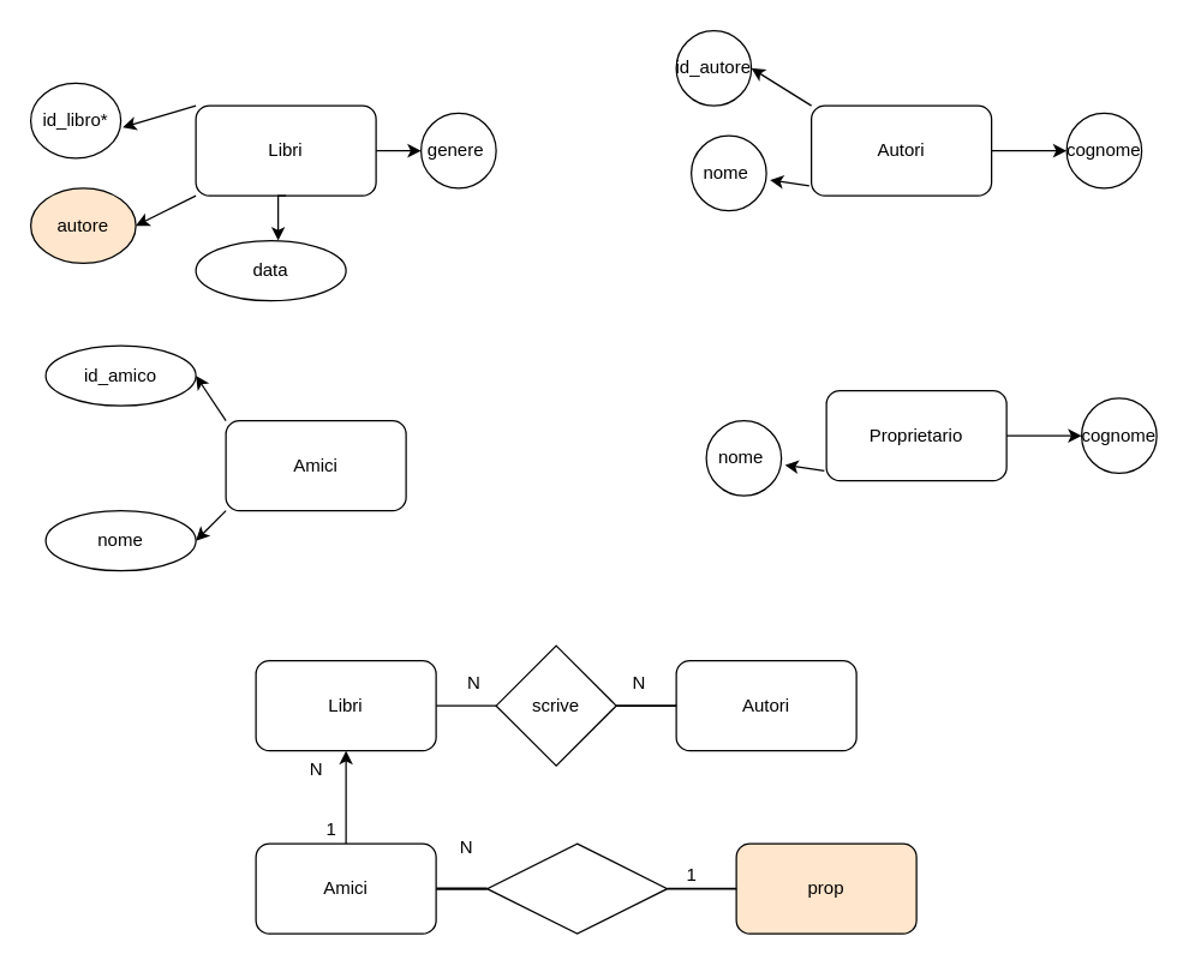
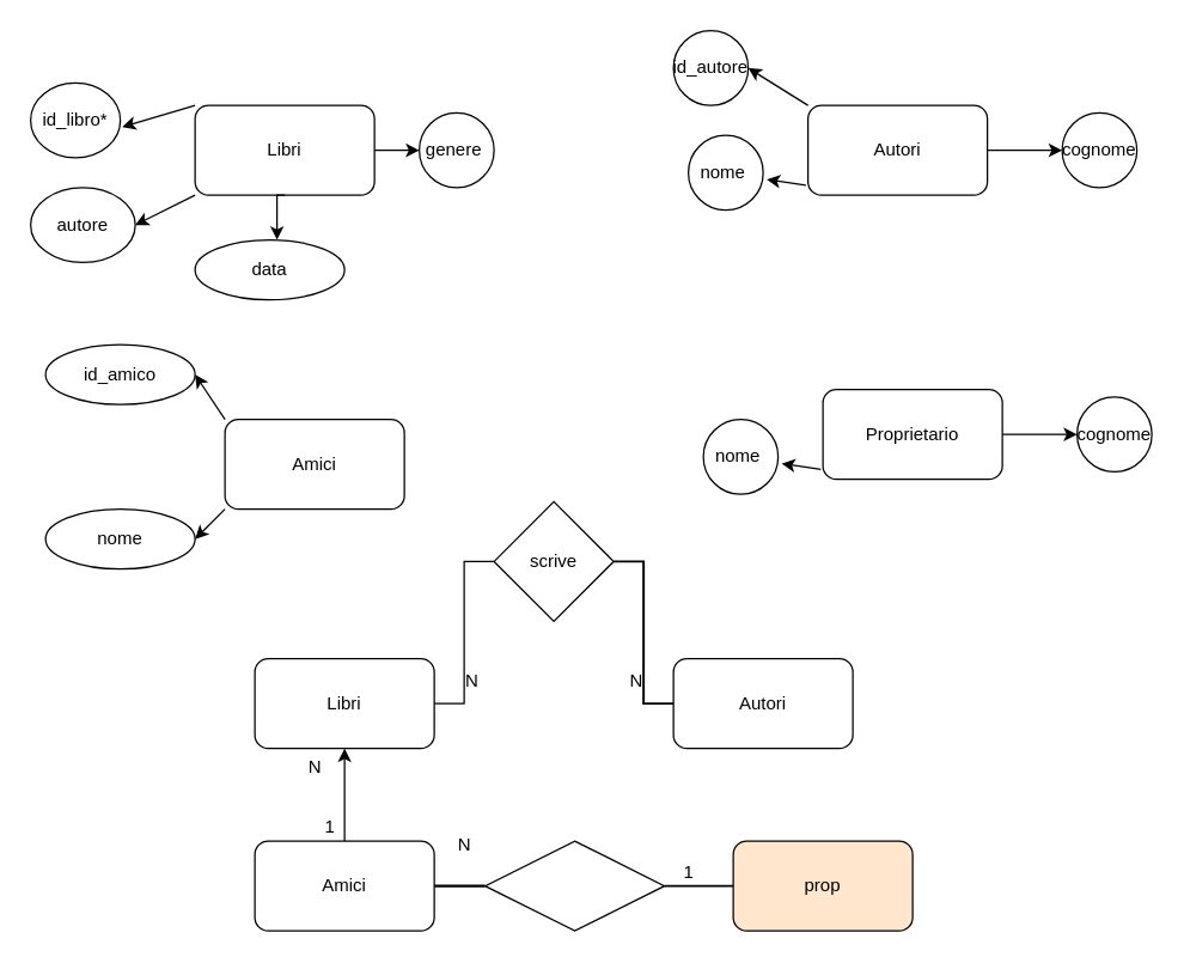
  <mxCell id="0" />
  <mxCell id="1" parent="0" />
  <mxCell id="2" style="rounded=0;orthogonalLoop=1;jettySize=auto;html=1;exitX=0;exitY=1;exitDx=0;exitDy=0;entryX=1;entryY=0.5;entryDx=0;entryDy=0;" edge="1" parent="1" source="4" target="6"><mxGeometry relative="1" as="geometry" /></mxCell>
  <mxCell id="3" style="edgeStyle=orthogonalEdgeStyle;rounded=0;orthogonalLoop=1;jettySize=auto;html=1;exitX=1;exitY=0.5;exitDx=0;exitDy=0;entryX=0;entryY=0.5;entryDx=0;entryDy=0;" edge="1" parent="1" source="4" target="7"><mxGeometry relative="1" as="geometry" /></mxCell>
  <mxCell id="4" value="Libri" style="rounded=1;whiteSpace=wrap;html=1;" vertex="1" parent="1"><mxGeometry x="130" y="70" width="120" height="60" as="geometry" /></mxCell>
  <mxCell id="5" value="id_libro*" style="ellipse;whiteSpace=wrap;html=1;" vertex="1" parent="1"><mxGeometry x="20" y="55" width="60" height="50" as="geometry" /></mxCell>
- <mxCell id="6" value="autore" style="ellipse;whiteSpace=wrap;html=1;fillColor=#ffe6cc;" vertex="1" parent="1"><mxGeometry x="20" y="125" width="70" height="50" as="geometry" /></mxCell>
+ <mxCell id="6" value="autore" style="ellipse;whiteSpace=wrap;html=1;" vertex="1" parent="1"><mxGeometry x="20" y="125" width="70" height="50" as="geometry" /></mxCell>
  <mxCell id="7" value="genere&amp;nbsp;" style="ellipse;whiteSpace=wrap;html=1;" vertex="1" parent="1"><mxGeometry x="280" y="75" width="50" height="50" as="geometry" /></mxCell>
  <mxCell id="8" style="rounded=0;orthogonalLoop=1;jettySize=auto;html=1;exitX=0;exitY=0;exitDx=0;exitDy=0;entryX=1.022;entryY=0.589;entryDx=0;entryDy=0;entryPerimeter=0;" edge="1" parent="1" source="4" target="5"><mxGeometry relative="1" as="geometry" /></mxCell>
  <mxCell id="9" style="rounded=0;orthogonalLoop=1;jettySize=auto;html=1;exitX=0;exitY=0;exitDx=0;exitDy=0;entryX=1;entryY=0.5;entryDx=0;entryDy=0;" edge="1" parent="1" source="11" target="14"><mxGeometry relative="1" as="geometry" /></mxCell>
  <mxCell id="10" style="edgeStyle=orthogonalEdgeStyle;rounded=0;orthogonalLoop=1;jettySize=auto;html=1;exitX=1;exitY=0.5;exitDx=0;exitDy=0;" edge="1" parent="1" source="11" target="12"><mxGeometry relative="1" as="geometry" /></mxCell>
  <mxCell id="11" value="Autori" style="rounded=1;whiteSpace=wrap;html=1;" vertex="1" parent="1"><mxGeometry x="540" y="70" width="120" height="60" as="geometry" /></mxCell>
  <mxCell id="12" value="cognome" style="ellipse;whiteSpace=wrap;html=1;" vertex="1" parent="1"><mxGeometry x="710" y="75" width="50" height="50" as="geometry" /></mxCell>
  <mxCell id="13" value="nome&amp;nbsp;" style="ellipse;whiteSpace=wrap;html=1;" vertex="1" parent="1"><mxGeometry x="460" y="90" width="50" height="50" as="geometry" /></mxCell>
  <mxCell id="14" value="id_autore" style="ellipse;whiteSpace=wrap;html=1;" vertex="1" parent="1"><mxGeometry x="450" y="20" width="50" height="50" as="geometry" /></mxCell>
  <mxCell id="15" style="rounded=0;orthogonalLoop=1;jettySize=auto;html=1;exitX=-0.012;exitY=0.889;exitDx=0;exitDy=0;entryX=1.047;entryY=0.591;entryDx=0;entryDy=0;entryPerimeter=0;exitPerimeter=0;" edge="1" parent="1" source="11" target="13"><mxGeometry relative="1" as="geometry" /></mxCell>
  <mxCell id="16" style="rounded=0;orthogonalLoop=1;jettySize=auto;html=1;exitX=0;exitY=0;exitDx=0;exitDy=0;entryX=1;entryY=0.5;entryDx=0;entryDy=0;" edge="1" parent="1" source="18" target="19"><mxGeometry relative="1" as="geometry" /></mxCell>
  <mxCell id="17" style="rounded=0;orthogonalLoop=1;jettySize=auto;html=1;exitX=0;exitY=1;exitDx=0;exitDy=0;entryX=1;entryY=0.5;entryDx=0;entryDy=0;" edge="1" parent="1" source="18" target="20"><mxGeometry relative="1" as="geometry" /></mxCell>
  <mxCell id="18" value="Amici" style="rounded=1;whiteSpace=wrap;html=1;" vertex="1" parent="1"><mxGeometry x="150" y="280" width="120" height="60" as="geometry" /></mxCell>
  <mxCell id="19" value="id_amico" style="ellipse;whiteSpace=wrap;html=1;align=center;" vertex="1" parent="1"><mxGeometry x="30" y="230" width="100" height="40" as="geometry" /></mxCell>
  <mxCell id="20" value="nome" style="ellipse;whiteSpace=wrap;html=1;align=center;" vertex="1" parent="1"><mxGeometry x="30" y="340" width="100" height="40" as="geometry" /></mxCell>
  <mxCell id="21" value="data" style="ellipse;whiteSpace=wrap;html=1;align=center;" vertex="1" parent="1"><mxGeometry x="130" y="160" width="100" height="40" as="geometry" /></mxCell>
  <mxCell id="22" style="edgeStyle=orthogonalEdgeStyle;rounded=0;orthogonalLoop=1;jettySize=auto;html=1;exitX=0.5;exitY=1;exitDx=0;exitDy=0;entryX=0.548;entryY=-0.003;entryDx=0;entryDy=0;entryPerimeter=0;" edge="1" parent="1" source="4" target="21"><mxGeometry relative="1" as="geometry" /></mxCell>
  <mxCell id="23" style="edgeStyle=orthogonalEdgeStyle;rounded=0;orthogonalLoop=1;jettySize=auto;html=1;exitX=1;exitY=0.5;exitDx=0;exitDy=0;entryX=0;entryY=0.5;entryDx=0;entryDy=0;shape=link;width=0;" edge="1" parent="1" source="24" target="29"><mxGeometry relative="1" as="geometry" /></mxCell>
  <mxCell id="24" value="Libri" style="rounded=1;whiteSpace=wrap;html=1;" vertex="1" parent="1"><mxGeometry x="170" y="440" width="120" height="60" as="geometry" /></mxCell>
  <mxCell id="25" value="Autori" style="rounded=1;whiteSpace=wrap;html=1;" vertex="1" parent="1"><mxGeometry x="450" y="440" width="120" height="60" as="geometry" /></mxCell>
  <mxCell id="26" value="N" style="text;html=1;align=center;verticalAlign=middle;resizable=0;points=[];autosize=1;strokeColor=none;fillColor=none;" vertex="1" parent="1"><mxGeometry x="300" y="440" width="30" height="30" as="geometry" /></mxCell>
  <mxCell id="27" value="N" style="text;html=1;align=center;verticalAlign=middle;resizable=0;points=[];autosize=1;strokeColor=none;fillColor=none;" vertex="1" parent="1"><mxGeometry x="410" y="440" width="30" height="30" as="geometry" /></mxCell>
  <mxCell id="28" style="edgeStyle=orthogonalEdgeStyle;rounded=0;orthogonalLoop=1;jettySize=auto;html=1;exitX=1;exitY=0.5;exitDx=0;exitDy=0;entryX=0;entryY=0.5;entryDx=0;entryDy=0;shape=link;width=0.556;" edge="1" parent="1" source="29" target="25"><mxGeometry relative="1" as="geometry" /></mxCell>
- <mxCell id="29" value="scrive" style="rhombus;whiteSpace=wrap;html=1;" vertex="1" parent="1"><mxGeometry x="330" y="430" width="80" height="80" as="geometry" /></mxCell>
+ <mxCell id="29" value="scrive" style="rhombus;whiteSpace=wrap;html=1;" vertex="1" parent="1"><mxGeometry x="330" y="335" width="80" height="80" as="geometry" /></mxCell>
  <mxCell id="30" style="edgeStyle=orthogonalEdgeStyle;rounded=0;orthogonalLoop=1;jettySize=auto;html=1;exitX=1;exitY=0.5;exitDx=0;exitDy=0;" edge="1" parent="1" source="31" target="32"><mxGeometry relative="1" as="geometry" /></mxCell>
  <mxCell id="31" value="Proprietario" style="rounded=1;whiteSpace=wrap;html=1;" vertex="1" parent="1"><mxGeometry x="550" y="260" width="120" height="60" as="geometry" /></mxCell>
  <mxCell id="32" value="cognome" style="ellipse;whiteSpace=wrap;html=1;" vertex="1" parent="1"><mxGeometry x="720" y="265" width="50" height="50" as="geometry" /></mxCell>
  <mxCell id="33" value="nome&amp;nbsp;" style="ellipse;whiteSpace=wrap;html=1;" vertex="1" parent="1"><mxGeometry x="470" y="280" width="50" height="50" as="geometry" /></mxCell>
  <mxCell id="34" style="rounded=0;orthogonalLoop=1;jettySize=auto;html=1;exitX=-0.012;exitY=0.889;exitDx=0;exitDy=0;entryX=1.047;entryY=0.591;entryDx=0;entryDy=0;entryPerimeter=0;exitPerimeter=0;" edge="1" parent="1" source="31" target="33"><mxGeometry relative="1" as="geometry" /></mxCell>
  <mxCell id="35" value="prop" style="rounded=1;whiteSpace=wrap;html=1;fillColor=#ffe6cc;" vertex="1" parent="1"><mxGeometry x="490" y="562" width="120" height="60" as="geometry" /></mxCell>
  <mxCell id="36" style="edgeStyle=orthogonalEdgeStyle;rounded=0;orthogonalLoop=1;jettySize=auto;html=1;exitX=1;exitY=0.5;exitDx=0;exitDy=0;entryX=0;entryY=0.5;entryDx=0;entryDy=0;shape=link;width=0.857;" edge="1" parent="1" source="38" target="40"><mxGeometry relative="1" as="geometry" /></mxCell>
  <mxCell id="37" style="edgeStyle=orthogonalEdgeStyle;rounded=0;orthogonalLoop=1;jettySize=auto;html=1;exitX=0.5;exitY=0;exitDx=0;exitDy=0;entryX=0.5;entryY=1;entryDx=0;entryDy=0;" edge="1" parent="1" source="38" target="24"><mxGeometry relative="1" as="geometry" /></mxCell>
  <mxCell id="38" value="Amici" style="rounded=1;whiteSpace=wrap;html=1;" vertex="1" parent="1"><mxGeometry x="170" y="562" width="120" height="60" as="geometry" /></mxCell>
  <mxCell id="39" style="edgeStyle=orthogonalEdgeStyle;rounded=0;orthogonalLoop=1;jettySize=auto;html=1;exitX=1;exitY=0.5;exitDx=0;exitDy=0;entryX=0;entryY=0.5;entryDx=0;entryDy=0;shape=link;width=-0.286;" edge="1" parent="1" source="40" target="35"><mxGeometry relative="1" as="geometry" /></mxCell>
  <mxCell id="40" value="" style="shape=rhombus;perimeter=rhombusPerimeter;whiteSpace=wrap;html=1;align=center;" vertex="1" parent="1"><mxGeometry x="324" y="562" width="120" height="60" as="geometry" /></mxCell>
  <mxCell id="41" value="N" style="text;html=1;align=center;verticalAlign=middle;resizable=0;points=[];autosize=1;strokeColor=none;fillColor=none;" vertex="1" parent="1"><mxGeometry x="295" y="550" width="30" height="30" as="geometry" /></mxCell>
  <mxCell id="42" value="1" style="text;html=1;align=center;verticalAlign=middle;resizable=0;points=[];autosize=1;strokeColor=none;fillColor=none;" vertex="1" parent="1"><mxGeometry x="205" y="538" width="30" height="30" as="geometry" /></mxCell>
  <mxCell id="43" value="N" style="text;html=1;align=center;verticalAlign=middle;resizable=0;points=[];autosize=1;strokeColor=none;fillColor=none;" vertex="1" parent="1"><mxGeometry x="195" y="498" width="30" height="30" as="geometry" /></mxCell>
  <mxCell id="44" value="1" style="text;html=1;align=center;verticalAlign=middle;resizable=0;points=[];autosize=1;strokeColor=none;fillColor=none;" vertex="1" parent="1"><mxGeometry x="445" y="568" width="30" height="30" as="geometry" /></mxCell>
